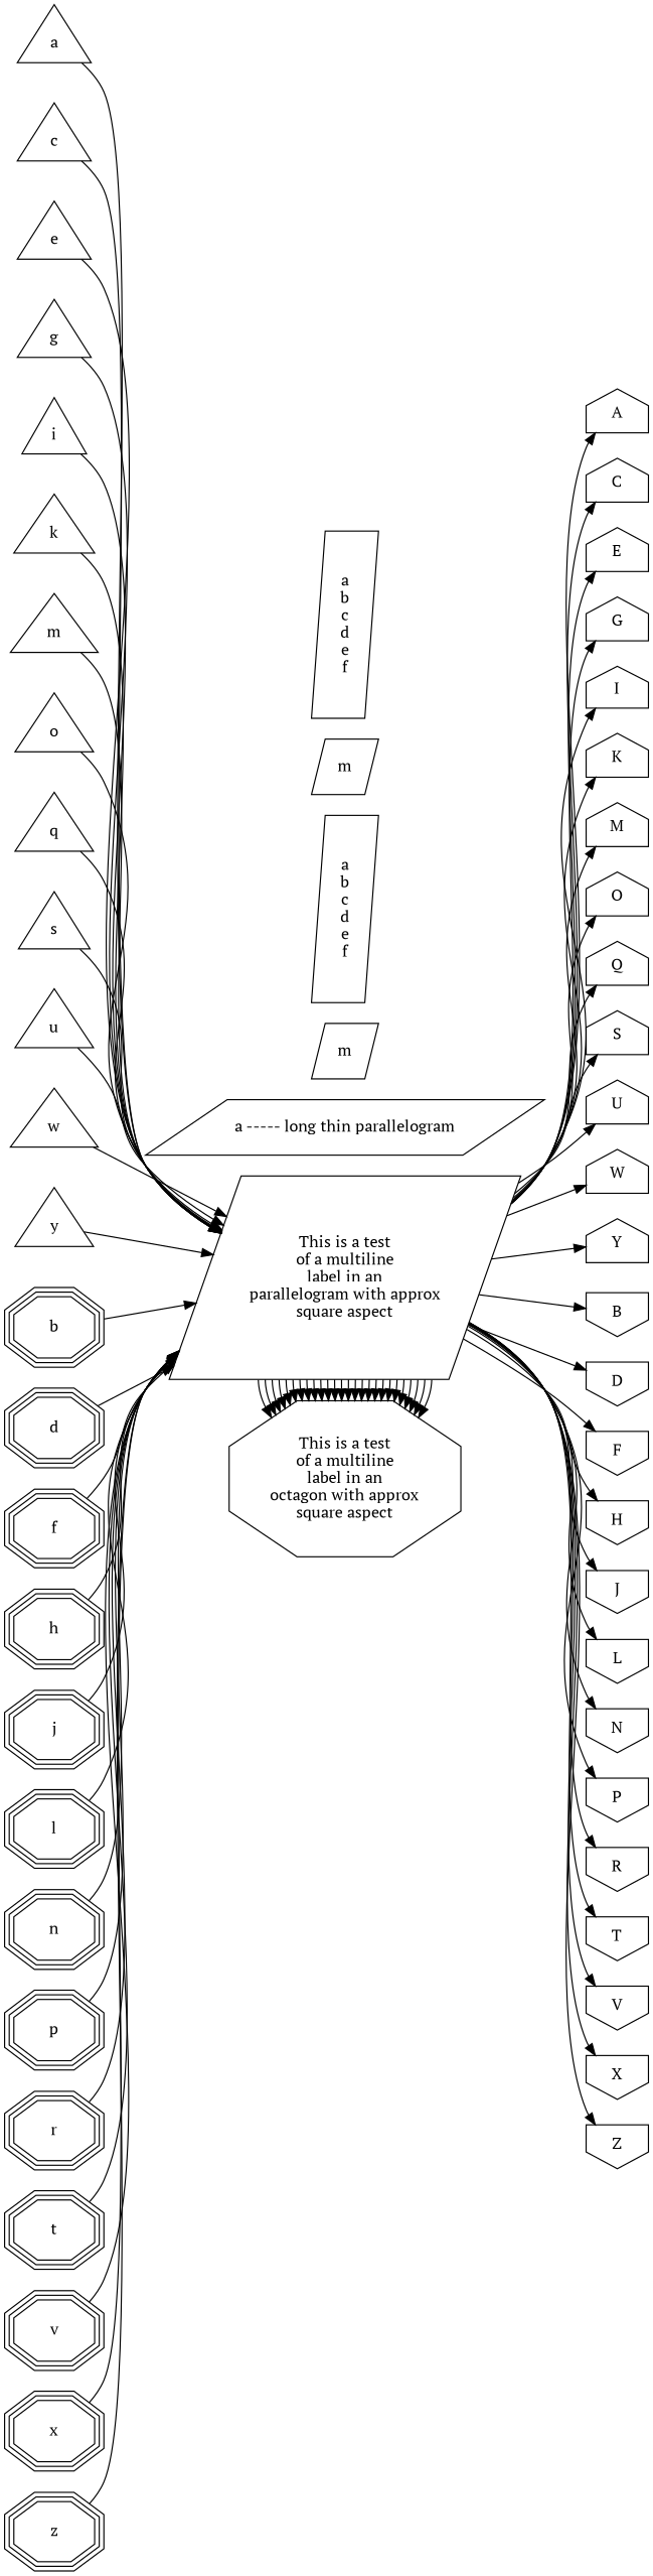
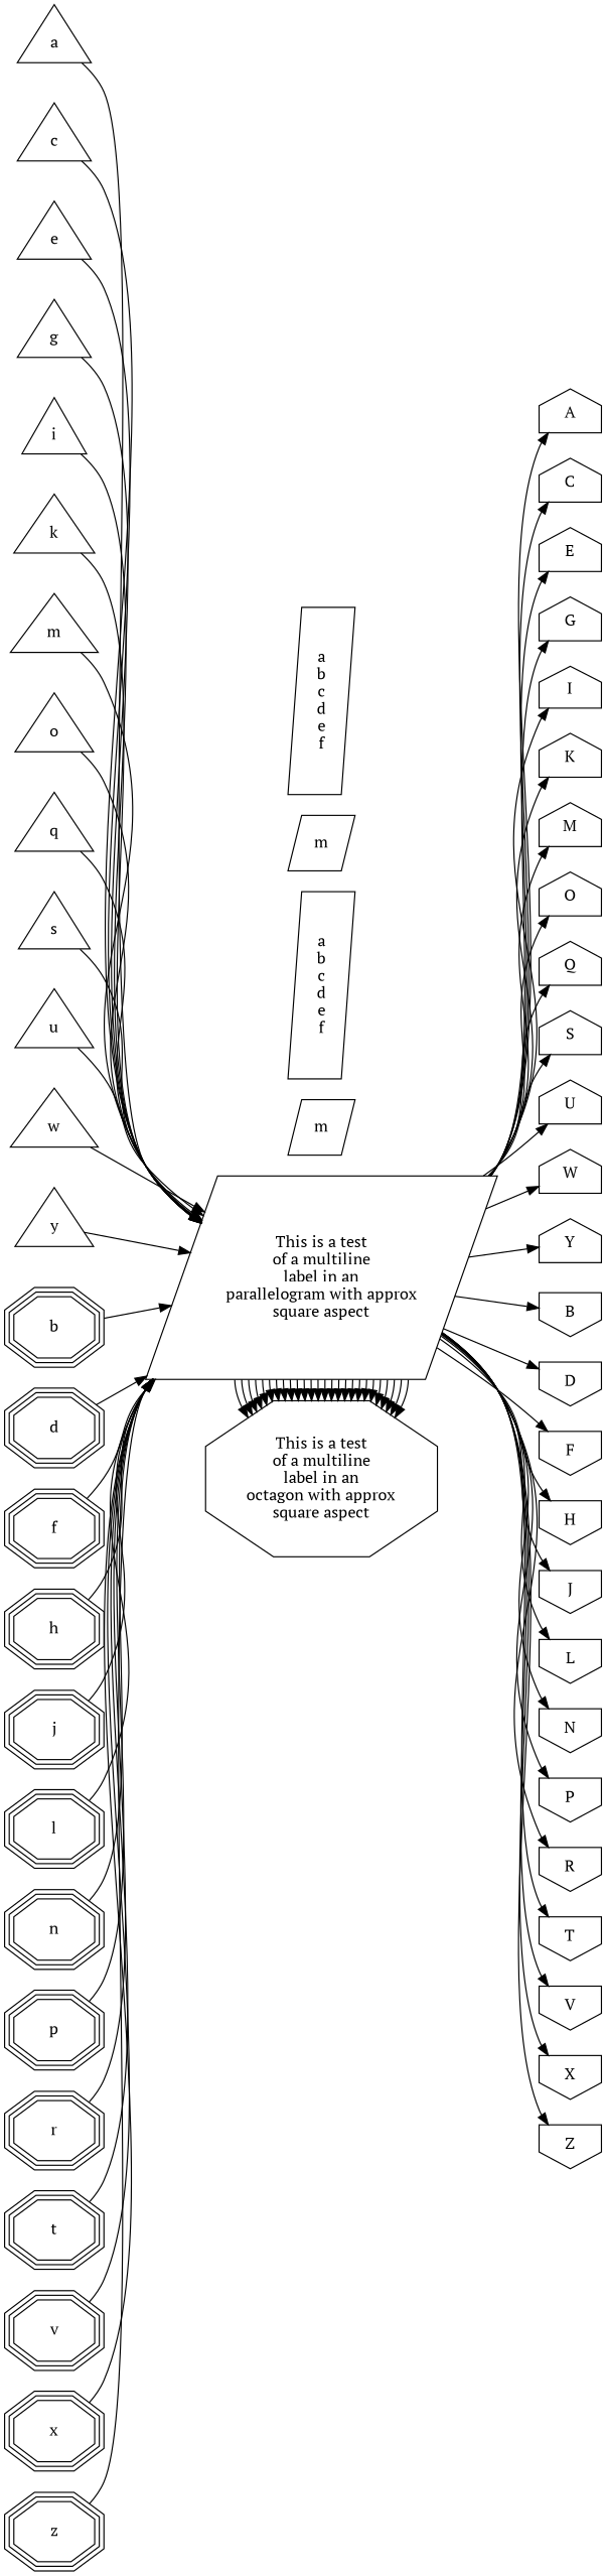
  digraph {
    rankdir=LR
    fontname="PT Serif"
    node [shape=house fontname="PT Serif"]
    edge [fontname="PT Serif"]
    A [height=0.58 width=0.75]
    C [height=0.58 width=0.75]
    E [height=0.58 width=0.75]
    G [height=0.58 width=0.75]
    I [height=0.56 width=0.75]
    K [height=0.58 width=0.75]
    M [height=0.58 width=0.75]
    O [height=0.58 width=0.75]
    Q [height=0.58 width=0.75]
    S [height=0.58 width=0.75]
    U [height=0.58 width=0.75]
    W [height=0.58 width=0.75]
    Y [height=0.58 width=0.75]
    B [height=0.58 shape=invhouse width=0.75]
    D [height=0.58 shape=invhouse width=0.75]
    F [height=0.58 shape=invhouse width=0.75]
    H [height=0.58 shape=invhouse width=0.75]
    J [height=0.57 shape=invhouse width=0.75]
    L [height=0.58 shape=invhouse width=0.75]
    N [height=0.58 shape=invhouse width=0.75]
    P [height=0.58 shape=invhouse width=0.75]
    R [height=0.58 shape=invhouse width=0.75]
    T [height=0.58 shape=invhouse width=0.75]
    V [height=0.58 shape=invhouse width=0.75]
    X [height=0.58 shape=invhouse width=0.75]
    Z [height=0.58 shape=invhouse width=0.75]
    n27 [height=2.44 label="This is a test\nof a multiline\nlabel in an\nparallelogram with approx\nsquare aspect" shape=parallelogram width=4.08]
-   "a ----- long thin parallelogram" [height=0.67 shape=parallelogram width=3.89]
    n29 [height=0.67 label=m shape=parallelogram width=0.78]
    n30 [height=2.25 label="a\nb\nc\nd\ne\nf" shape=parallelogram width=0.78]
    n31 [height=1.88 label="This is a test\nof a multiline\nlabel in an\noctagon with approx\nsquare aspect" shape=octagon width=2.50]
    n32 [height=0.67 label=m shape=parallelogram width=0.78]
    n33 [height=2.25 label="a\nb\nc\nd\ne\nf" shape=parallelogram width=0.78]
    a [height=0.93 shape=triangle width=0.89]
    c [height=0.93 shape=triangle width=0.89]
    e [height=0.93 shape=triangle width=0.89]
    g [height=0.93 shape=triangle width=0.89]
    i [height=0.90 shape=triangle width=0.78]
    k [height=0.94 shape=triangle width=0.97]
    m [height=0.94 shape=triangle width=1.06]
    o [height=0.94 shape=triangle width=0.94]
    q [height=0.94 shape=triangle width=0.94]
    s [height=0.92 shape=triangle width=0.86]
    u [height=0.94 shape=triangle width=0.94]
    w [height=0.94 shape=triangle width=1.06]
    y [height=0.94 shape=triangle width=0.94]
    b [height=0.74 shape=tripleoctagon width=0.97]
    d [height=0.74 shape=tripleoctagon width=0.97]
    f [height=0.72 shape=tripleoctagon width=0.97]
    h [height=0.74 shape=tripleoctagon width=0.97]
    j [height=0.72 shape=tripleoctagon width=0.97]
    l [height=0.72 shape=tripleoctagon width=0.97]
    n [height=0.74 shape=tripleoctagon width=0.97]
    p [height=0.74 shape=tripleoctagon width=0.97]
    r [height=0.72 shape=tripleoctagon width=0.97]
    t [height=0.72 shape=tripleoctagon width=0.97]
    v [height=0.74 shape=tripleoctagon width=0.97]
    x [height=0.74 shape=tripleoctagon width=0.97]
    z [height=0.72 shape=tripleoctagon width=0.97]
    subgraph sub_1 {
      rank=same
      A
      C
      E
      G
      I
      K
      M
      O
      Q
      S
      U
      W
      Y
      B
      D
      F
      H
      J
      L
      N
      P
      R
      T
      V
      X
      Z
    }
    subgraph sub_2 {
      ordering=out
      rank=same
      n27
-     "a ----- long thin parallelogram"
      n29
      n30
      n31
      n32
      n33
    }
    subgraph sub_3 {
      rank=same
      a
      c
      e
      g
      i
      k
      m
      o
      q
      s
      u
      w
      y
      b
      d
      f
      h
      j
      l
      n
      p
      r
      t
      v
      x
      z
    }
    n27 -> A
    n27 -> C
    n27 -> E
    n27 -> G
    n27 -> I
    n27 -> K
    n27 -> M
    n27 -> O
    n27 -> Q
    n27 -> S
    n27 -> U
    n27 -> W
    n27 -> Y
    n27 -> B
    n27 -> D
    n27 -> F
    n27 -> H
    n27 -> J
    n27 -> L
    n27 -> N
    n27 -> P
    n27 -> R
    n27 -> T
    n27 -> V
    n27 -> X
    n27 -> Z
    n27 -> n31
    n27 -> n31
    n27 -> n31
    n27 -> n31
    n27 -> n31
    n27 -> n31
    n27 -> n31
    n27 -> n31
    n27 -> n31
    n27 -> n31
    n27 -> n31
    n27 -> n31
    n27 -> n31
    n27 -> n31
    n27 -> n31
    n27 -> n31
    n27 -> n31
    n27 -> n31
    n27 -> n31
    n27 -> n31
    n27 -> n31
    n27 -> n31
    n27 -> n31
    n27 -> n31
    n27 -> n31
    n27 -> n31
    a -> n27
    c -> n27
    e -> n27
    g -> n27
    i -> n27
    k -> n27
    m -> n27
    o -> n27
    q -> n27
    s -> n27
    u -> n27
    w -> n27
    y -> n27
    b -> n27
    d -> n27
    f -> n27
    h -> n27
    j -> n27
    l -> n27
    n -> n27
    p -> n27
    r -> n27
    t -> n27
    v -> n27
    x -> n27
    z -> n27
  }
